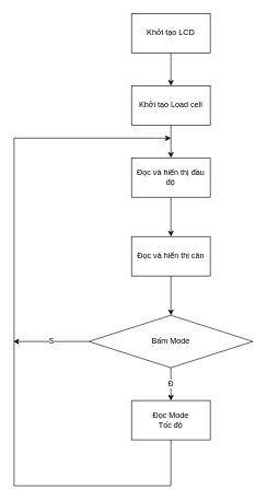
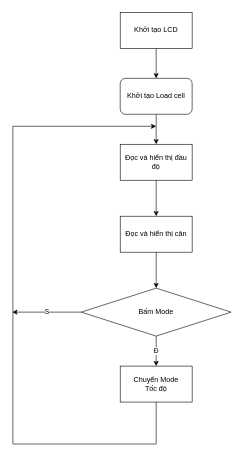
  <mxCell id="0" />
  <mxCell id="1" parent="0" />
  <mxCell id="2" style="edgeStyle=orthogonalEdgeStyle;rounded=0;orthogonalLoop=1;jettySize=auto;html=1;" edge="1" parent="1" source="3" target="5"><mxGeometry relative="1" as="geometry" /></mxCell>
  <mxCell id="3" value="Khởi tạo LCD" style="rounded=0;whiteSpace=wrap;html=1;" vertex="1" parent="1"><mxGeometry x="200" y="20" width="120" height="60" as="geometry" /></mxCell>
  <mxCell id="4" style="edgeStyle=orthogonalEdgeStyle;rounded=0;orthogonalLoop=1;jettySize=auto;html=1;" edge="1" parent="1" source="5" target="7"><mxGeometry relative="1" as="geometry" /></mxCell>
- <mxCell id="5" value="Khởi tạo Load cell" style="rounded=0;whiteSpace=wrap;html=1;" vertex="1" parent="1"><mxGeometry x="200" y="130" width="120" height="60" as="geometry" /></mxCell>
+ <mxCell id="5" value="Khởi tạo Load cell" style="whiteSpace=wrap;html=1;rounded=1;" vertex="1" parent="1"><mxGeometry x="200" y="130" width="120" height="60" as="geometry" /></mxCell>
  <mxCell id="6" style="edgeStyle=orthogonalEdgeStyle;rounded=0;orthogonalLoop=1;jettySize=auto;html=1;entryX=0.5;entryY=0;entryDx=0;entryDy=0;" edge="1" parent="1" source="7" target="9"><mxGeometry relative="1" as="geometry" /></mxCell>
  <mxCell id="7" value="Đọc và hiển thị đầu độ" style="rounded=0;whiteSpace=wrap;html=1;" vertex="1" parent="1"><mxGeometry x="200" y="240" width="120" height="60" as="geometry" /></mxCell>
  <mxCell id="8" style="edgeStyle=orthogonalEdgeStyle;rounded=0;orthogonalLoop=1;jettySize=auto;html=1;entryX=0.5;entryY=0;entryDx=0;entryDy=0;" edge="1" parent="1" source="9" target="12"><mxGeometry relative="1" as="geometry" /></mxCell>
  <mxCell id="9" value="Đọc và hiển thị cân" style="rounded=0;whiteSpace=wrap;html=1;" vertex="1" parent="1"><mxGeometry x="200" y="360" width="120" height="60" as="geometry" /></mxCell>
  <mxCell id="10" value="S" style="edgeStyle=orthogonalEdgeStyle;rounded=0;orthogonalLoop=1;jettySize=auto;html=1;" edge="1" parent="1" source="12"><mxGeometry relative="1" as="geometry"><mxPoint x="20" y="520" as="targetPoint" /></mxGeometry></mxCell>
  <mxCell id="11" value="Đ" style="edgeStyle=orthogonalEdgeStyle;rounded=0;orthogonalLoop=1;jettySize=auto;html=1;entryX=0.5;entryY=0;entryDx=0;entryDy=0;" edge="1" parent="1" source="12" target="14"><mxGeometry relative="1" as="geometry" /></mxCell>
  <mxCell id="12" value="Bấm Mode" style="rhombus;whiteSpace=wrap;html=1;" vertex="1" parent="1"><mxGeometry x="135" y="480" width="250" height="80" as="geometry" /></mxCell>
  <mxCell id="13" style="edgeStyle=orthogonalEdgeStyle;rounded=0;orthogonalLoop=1;jettySize=auto;html=1;" edge="1" parent="1" source="14"><mxGeometry relative="1" as="geometry"><mxPoint x="260" y="210" as="targetPoint" /><Array as="points"><mxPoint x="260" y="740" /><mxPoint x="21" y="740" /></Array></mxGeometry></mxCell>
- <mxCell id="14" value="Đọc Mode&lt;br&gt;Tốc độ" style="rounded=0;whiteSpace=wrap;html=1;" vertex="1" parent="1"><mxGeometry x="200" y="610" width="120" height="60" as="geometry" /></mxCell>
+ <mxCell id="14" value="Chuyển Mode&lt;br&gt;Tốc độ" style="rounded=0;whiteSpace=wrap;html=1;" vertex="1" parent="1"><mxGeometry x="200" y="610" width="120" height="60" as="geometry" /></mxCell>
